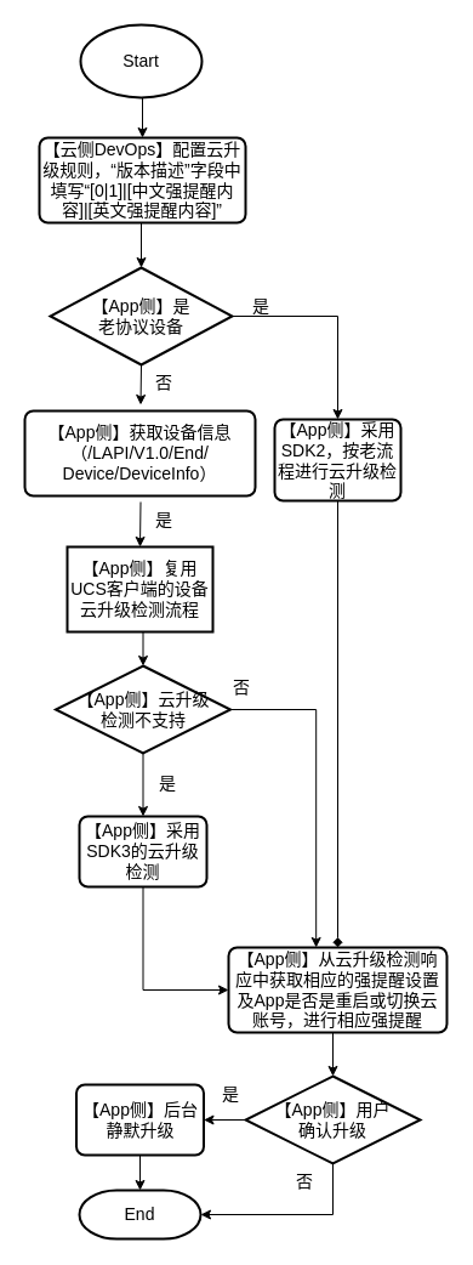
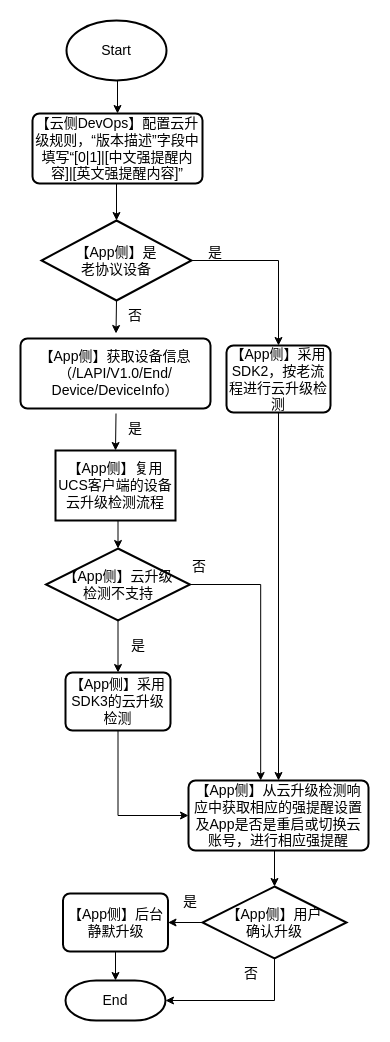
  <mxCell id="0" />
  <mxCell id="1" parent="0" />
  <mxCell id="2" style="edgeStyle=orthogonalEdgeStyle;rounded=0;orthogonalLoop=1;jettySize=auto;html=1;exitX=0.5;exitY=1;exitDx=0;exitDy=0;exitPerimeter=0;entryX=0.5;entryY=0;entryDx=0;entryDy=0;fontSize=14;" parent="1" source="3" target="4" edge="1"><mxGeometry relative="1" as="geometry" /></mxCell>
  <mxCell id="3" value="Start" style="strokeWidth=2;html=1;shape=mxgraph.flowchart.start_1;whiteSpace=wrap;fontSize=14;" parent="1" vertex="1"><mxGeometry x="66" y="20" width="100" height="60" as="geometry" /></mxCell>
  <mxCell id="4" value="【云侧DevOps】配置云升级规则，“版本描述”字段中填写“[0|1]|[中文强提醒内容]|[英文强提醒内容]”" style="rounded=1;whiteSpace=wrap;html=1;absoluteArcSize=1;arcSize=14;strokeWidth=2;fontSize=14;" parent="1" vertex="1"><mxGeometry x="32" y="113" width="170" height="70" as="geometry" /></mxCell>
  <mxCell id="5" style="edgeStyle=orthogonalEdgeStyle;rounded=0;orthogonalLoop=1;jettySize=auto;html=1;exitX=1;exitY=0.5;exitDx=0;exitDy=0;exitPerimeter=0;entryX=0.5;entryY=0;entryDx=0;entryDy=0;fontSize=14;" parent="1" source="6" target="8" edge="1"><mxGeometry relative="1" as="geometry" /></mxCell>
  <mxCell id="6" value="【App侧】是&lt;div style=&quot;font-size: 14px;&quot;&gt;老协议设备&lt;/div&gt;" style="strokeWidth=2;html=1;shape=mxgraph.flowchart.decision;whiteSpace=wrap;fontSize=14;" parent="1" vertex="1"><mxGeometry x="41" y="220" width="150" height="80" as="geometry" /></mxCell>
- <mxCell id="7" style="edgeStyle=orthogonalEdgeStyle;rounded=0;orthogonalLoop=1;jettySize=auto;html=1;exitX=0.5;exitY=1;exitDx=0;exitDy=0;fontSize=14;endArrow=diamond;" parent="1" source="8" target="21" edge="1"><mxGeometry relative="1" as="geometry" /></mxCell>
+ <mxCell id="7" style="edgeStyle=orthogonalEdgeStyle;rounded=0;orthogonalLoop=1;jettySize=auto;html=1;exitX=0.5;exitY=1;exitDx=0;exitDy=0;fontSize=14;" parent="1" source="8" target="21" edge="1"><mxGeometry relative="1" as="geometry" /></mxCell>
  <mxCell id="8" value="【App侧】采用SDK2，按老流程进行云升级检测" style="rounded=1;whiteSpace=wrap;html=1;absoluteArcSize=1;arcSize=14;strokeWidth=2;fontSize=14;" parent="1" vertex="1"><mxGeometry x="226" y="345" width="104" height="67" as="geometry" /></mxCell>
  <mxCell id="9" value="是" style="text;html=1;align=center;verticalAlign=middle;whiteSpace=wrap;rounded=0;fontSize=14;" parent="1" vertex="1"><mxGeometry x="200" y="237" width="30" height="30" as="geometry" /></mxCell>
  <mxCell id="10" value="【App侧】复用UCS客户端的设备云升级检测流程" style="whiteSpace=wrap;html=1;absoluteArcSize=1;arcSize=14;strokeWidth=2;fontSize=14;rounded=0;" parent="1" vertex="1"><mxGeometry x="55" y="450" width="120" height="70" as="geometry" /></mxCell>
  <mxCell id="11" style="edgeStyle=orthogonalEdgeStyle;rounded=0;orthogonalLoop=1;jettySize=auto;html=1;exitX=0.5;exitY=1;exitDx=0;exitDy=0;exitPerimeter=0;entryX=0.5;entryY=0;entryDx=0;entryDy=0;fontSize=14;" parent="1" target="10" edge="1"><mxGeometry relative="1" as="geometry"><mxPoint x="115.5" y="413" as="sourcePoint" /></mxGeometry></mxCell>
  <mxCell id="12" style="edgeStyle=orthogonalEdgeStyle;rounded=0;orthogonalLoop=1;jettySize=auto;html=1;exitX=0.5;exitY=1;exitDx=0;exitDy=0;exitPerimeter=0;entryX=0.5;entryY=0;entryDx=0;entryDy=0;entryPerimeter=0;fontSize=14;" parent="1" source="6" edge="1"><mxGeometry relative="1" as="geometry"><mxPoint x="115.5" y="333" as="targetPoint" /></mxGeometry></mxCell>
  <mxCell id="13" value="否" style="text;html=1;align=center;verticalAlign=middle;whiteSpace=wrap;rounded=0;fontSize=14;" parent="1" vertex="1"><mxGeometry x="120" y="300" width="30" height="30" as="geometry" /></mxCell>
  <mxCell id="14" value="是" style="text;html=1;align=center;verticalAlign=middle;whiteSpace=wrap;rounded=0;fontSize=14;" parent="1" vertex="1"><mxGeometry x="120" y="413" width="30" height="30" as="geometry" /></mxCell>
  <mxCell id="15" style="edgeStyle=orthogonalEdgeStyle;rounded=0;orthogonalLoop=1;jettySize=auto;html=1;exitX=0.5;exitY=1;exitDx=0;exitDy=0;entryX=0;entryY=0.5;entryDx=0;entryDy=0;fontSize=14;" parent="1" source="16" target="21" edge="1"><mxGeometry relative="1" as="geometry" /></mxCell>
  <mxCell id="16" value="【App侧】采用SDK3的云升级检测" style="rounded=1;whiteSpace=wrap;html=1;absoluteArcSize=1;arcSize=14;strokeWidth=2;fontSize=14;" parent="1" vertex="1"><mxGeometry x="65" y="672" width="105" height="58" as="geometry" /></mxCell>
  <mxCell id="17" style="edgeStyle=orthogonalEdgeStyle;rounded=0;orthogonalLoop=1;jettySize=auto;html=1;exitX=0.5;exitY=1;exitDx=0;exitDy=0;exitPerimeter=0;entryX=0.5;entryY=0;entryDx=0;entryDy=0;fontSize=14;" parent="1" source="18" target="16" edge="1"><mxGeometry relative="1" as="geometry" /></mxCell>
  <mxCell id="18" value="【App侧】云升级&lt;div style=&quot;font-size: 14px;&quot;&gt;检测&lt;span style=&quot;background-color: initial; font-size: 14px;&quot;&gt;不支持&lt;/span&gt;&lt;/div&gt;" style="strokeWidth=2;html=1;shape=mxgraph.flowchart.decision;whiteSpace=wrap;fontSize=14;" parent="1" vertex="1"><mxGeometry x="45.5" y="548" width="144" height="72" as="geometry" /></mxCell>
  <mxCell id="19" style="edgeStyle=orthogonalEdgeStyle;rounded=0;orthogonalLoop=1;jettySize=auto;html=1;exitX=0.5;exitY=1;exitDx=0;exitDy=0;entryX=0.5;entryY=0;entryDx=0;entryDy=0;entryPerimeter=0;fontSize=14;" parent="1" source="10" target="18" edge="1"><mxGeometry relative="1" as="geometry" /></mxCell>
  <mxCell id="20" value="是" style="text;html=1;align=center;verticalAlign=middle;whiteSpace=wrap;rounded=0;fontSize=14;" parent="1" vertex="1"><mxGeometry x="123" y="630" width="30" height="30" as="geometry" /></mxCell>
  <mxCell id="21" value="【App侧】从云升级检测响应中获取相应的强提醒设置及App是否是重启或切换云账号，进行相应强提醒" style="rounded=1;whiteSpace=wrap;html=1;absoluteArcSize=1;arcSize=14;strokeWidth=2;fontSize=14;" parent="1" vertex="1"><mxGeometry x="188" y="780" width="180" height="70" as="geometry" /></mxCell>
  <mxCell id="22" value="否" style="text;html=1;align=center;verticalAlign=middle;whiteSpace=wrap;rounded=0;fontSize=14;" parent="1" vertex="1"><mxGeometry x="184" y="551" width="30" height="30" as="geometry" /></mxCell>
  <mxCell id="23" style="edgeStyle=orthogonalEdgeStyle;rounded=0;orthogonalLoop=1;jettySize=auto;html=1;exitX=0.5;exitY=1;exitDx=0;exitDy=0;entryX=0.5;entryY=0;entryDx=0;entryDy=0;entryPerimeter=0;fontSize=14;" parent="1" source="4" target="6" edge="1"><mxGeometry relative="1" as="geometry" /></mxCell>
  <mxCell id="24" style="edgeStyle=orthogonalEdgeStyle;rounded=0;orthogonalLoop=1;jettySize=auto;html=1;exitX=1;exitY=0.5;exitDx=0;exitDy=0;exitPerimeter=0;entryX=0.401;entryY=0;entryDx=0;entryDy=0;entryPerimeter=0;fontSize=14;" parent="1" source="18" target="21" edge="1"><mxGeometry relative="1" as="geometry" /></mxCell>
  <mxCell id="25" style="edgeStyle=orthogonalEdgeStyle;rounded=0;orthogonalLoop=1;jettySize=auto;html=1;exitX=0;exitY=0.5;exitDx=0;exitDy=0;exitPerimeter=0;entryX=1;entryY=0.5;entryDx=0;entryDy=0;fontSize=14;" parent="1" source="26" target="28" edge="1"><mxGeometry relative="1" as="geometry" /></mxCell>
  <mxCell id="26" value="【App侧】用户&lt;div style=&quot;font-size: 14px;&quot;&gt;确认升级&lt;/div&gt;" style="strokeWidth=2;html=1;shape=mxgraph.flowchart.decision;whiteSpace=wrap;fontSize=14;" parent="1" vertex="1"><mxGeometry x="202" y="886" width="144" height="72" as="geometry" /></mxCell>
  <mxCell id="27" value="End" style="strokeWidth=2;html=1;shape=mxgraph.flowchart.terminator;whiteSpace=wrap;fontSize=14;" parent="1" vertex="1"><mxGeometry x="65" y="980" width="100" height="40" as="geometry" /></mxCell>
  <mxCell id="28" value="【App侧】后台静默升级" style="rounded=1;whiteSpace=wrap;html=1;absoluteArcSize=1;arcSize=14;strokeWidth=2;fontSize=14;" parent="1" vertex="1"><mxGeometry x="62.5" y="893" width="105" height="58" as="geometry" /></mxCell>
  <mxCell id="29" style="edgeStyle=orthogonalEdgeStyle;rounded=0;orthogonalLoop=1;jettySize=auto;html=1;exitX=0.5;exitY=1;exitDx=0;exitDy=0;entryX=0.5;entryY=0;entryDx=0;entryDy=0;entryPerimeter=0;fontSize=14;" parent="1" source="28" target="27" edge="1"><mxGeometry relative="1" as="geometry" /></mxCell>
  <mxCell id="30" style="edgeStyle=orthogonalEdgeStyle;rounded=0;orthogonalLoop=1;jettySize=auto;html=1;exitX=0.5;exitY=1;exitDx=0;exitDy=0;exitPerimeter=0;entryX=1;entryY=0.5;entryDx=0;entryDy=0;entryPerimeter=0;fontSize=14;" parent="1" source="26" target="27" edge="1"><mxGeometry relative="1" as="geometry" /></mxCell>
  <mxCell id="31" style="edgeStyle=orthogonalEdgeStyle;rounded=0;orthogonalLoop=1;jettySize=auto;html=1;exitX=0.5;exitY=1;exitDx=0;exitDy=0;entryX=0.5;entryY=0;entryDx=0;entryDy=0;entryPerimeter=0;fontSize=14;" parent="1" source="21" target="26" edge="1"><mxGeometry relative="1" as="geometry" /></mxCell>
  <mxCell id="32" value="是" style="text;html=1;align=center;verticalAlign=middle;whiteSpace=wrap;rounded=0;fontSize=14;" parent="1" vertex="1"><mxGeometry x="175" y="886" width="30" height="30" as="geometry" /></mxCell>
  <mxCell id="33" value="否" style="text;html=1;align=center;verticalAlign=middle;whiteSpace=wrap;rounded=0;fontSize=14;" parent="1" vertex="1"><mxGeometry x="236" y="958" width="30" height="30" as="geometry" /></mxCell>
  <mxCell id="34" value="【App侧】获取设备信息（/LAPI/V1.0/End/&lt;div&gt;Device/DeviceInfo）&lt;/div&gt;" style="rounded=1;whiteSpace=wrap;html=1;absoluteArcSize=1;arcSize=14;strokeWidth=2;fontSize=14;" parent="1" vertex="1"><mxGeometry x="20" y="338" width="190" height="70" as="geometry" /></mxCell>
